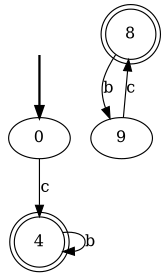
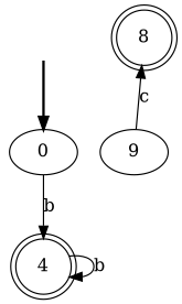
  digraph {
    fake [style=invisible]
    0 [root=true]
    4 [shape=doublecircle]
    8 [shape=doublecircle]
    9
    fake -> 0 [style=bold]
-   0 -> 4 [label=c]
+   0 -> 4 [label=b]
    4 -> 4 [label=b]
-   8 -> 9 [label=b]
    9 -> 8 [label=c]
  }
